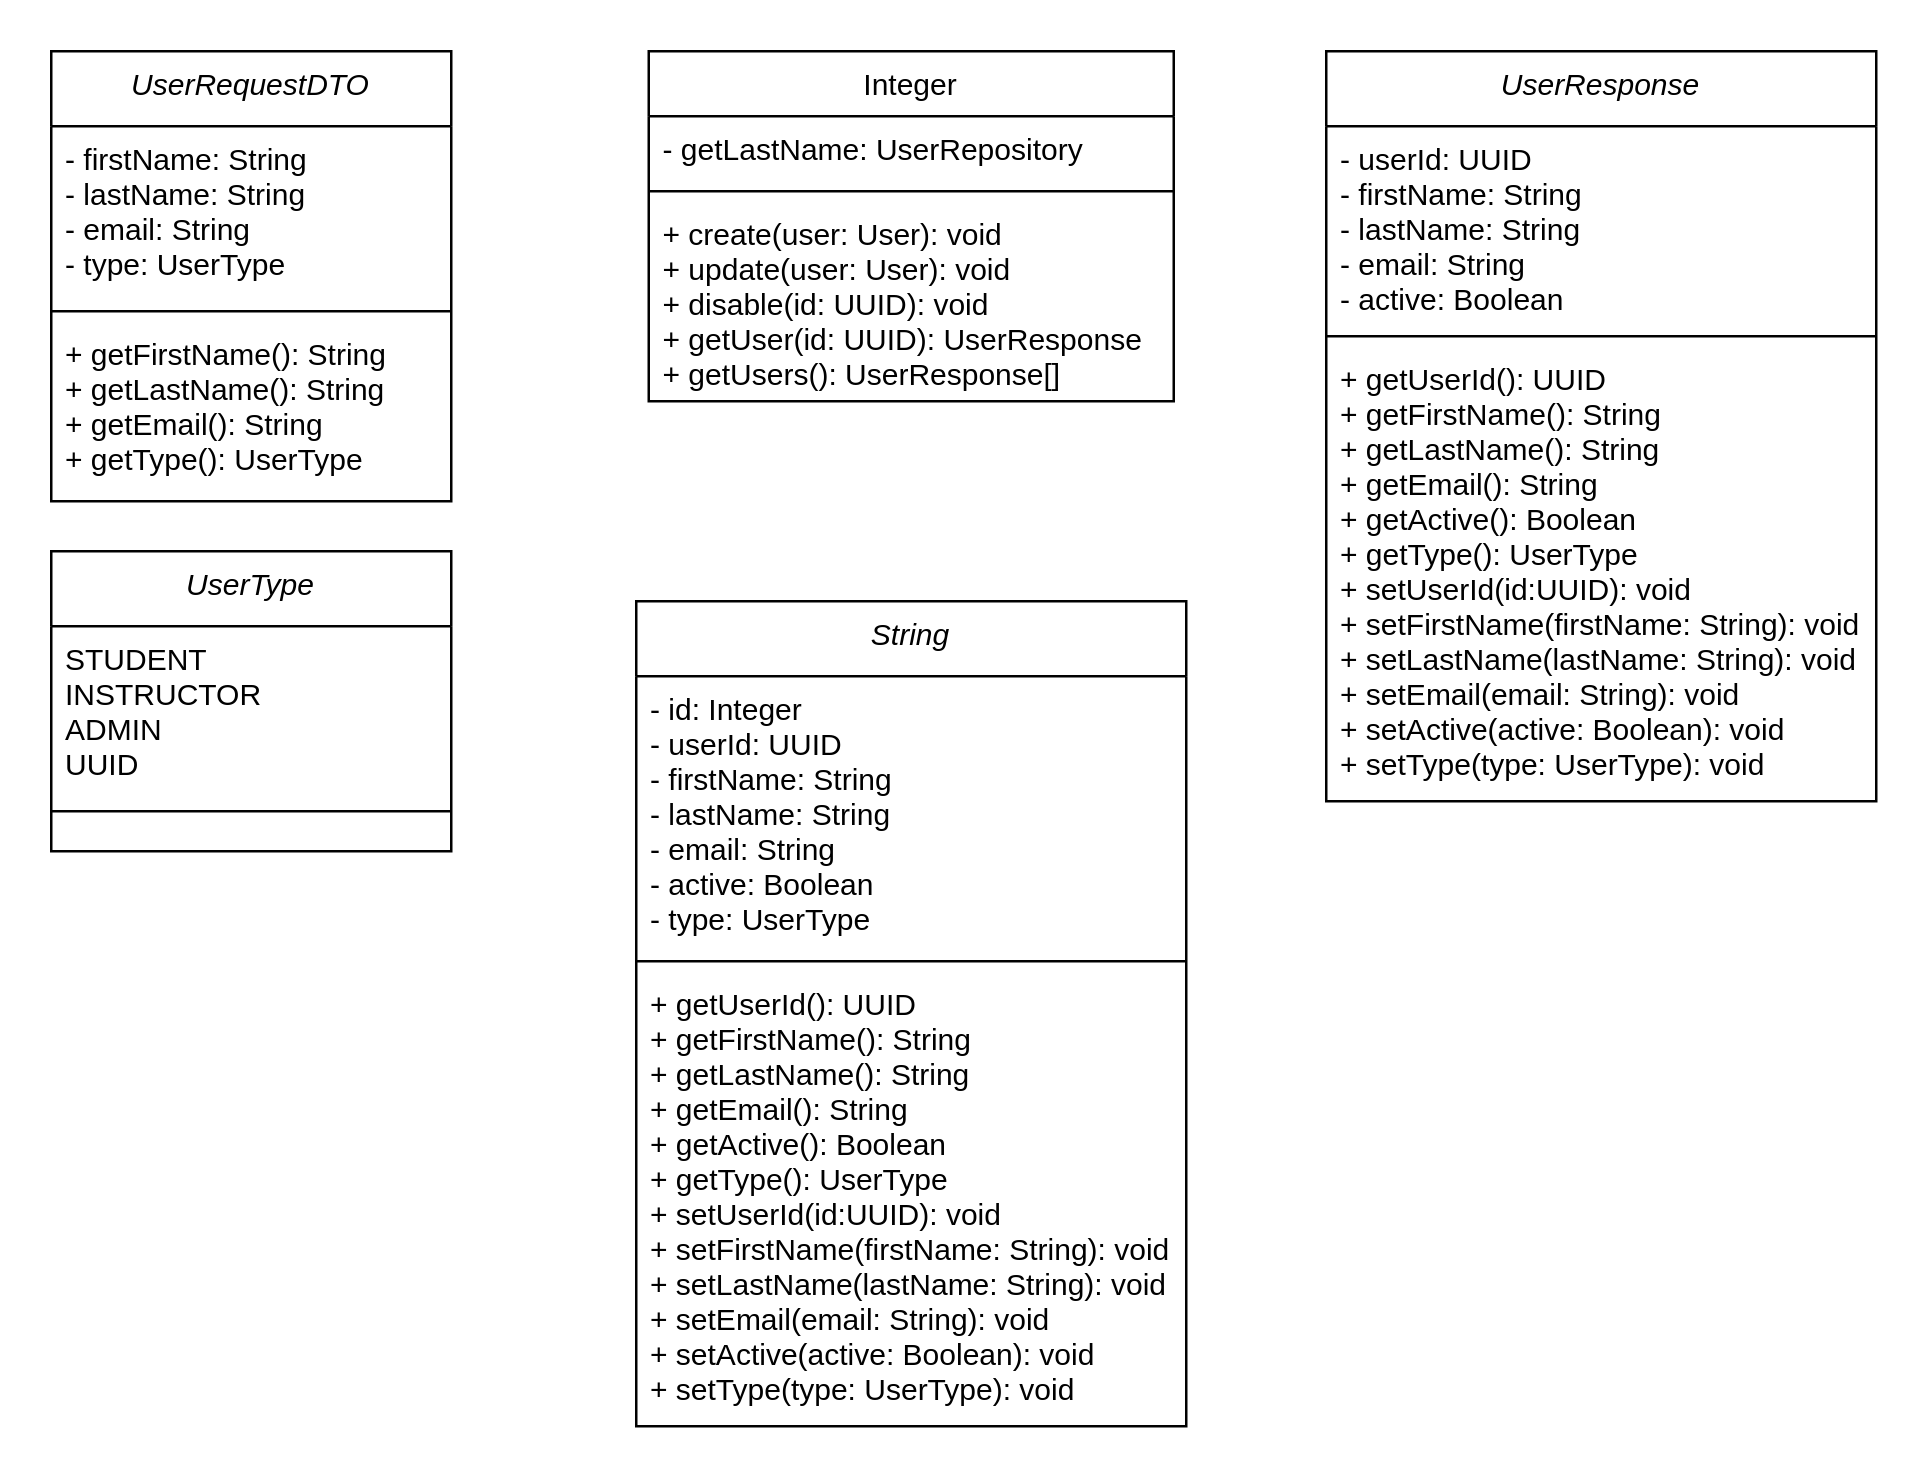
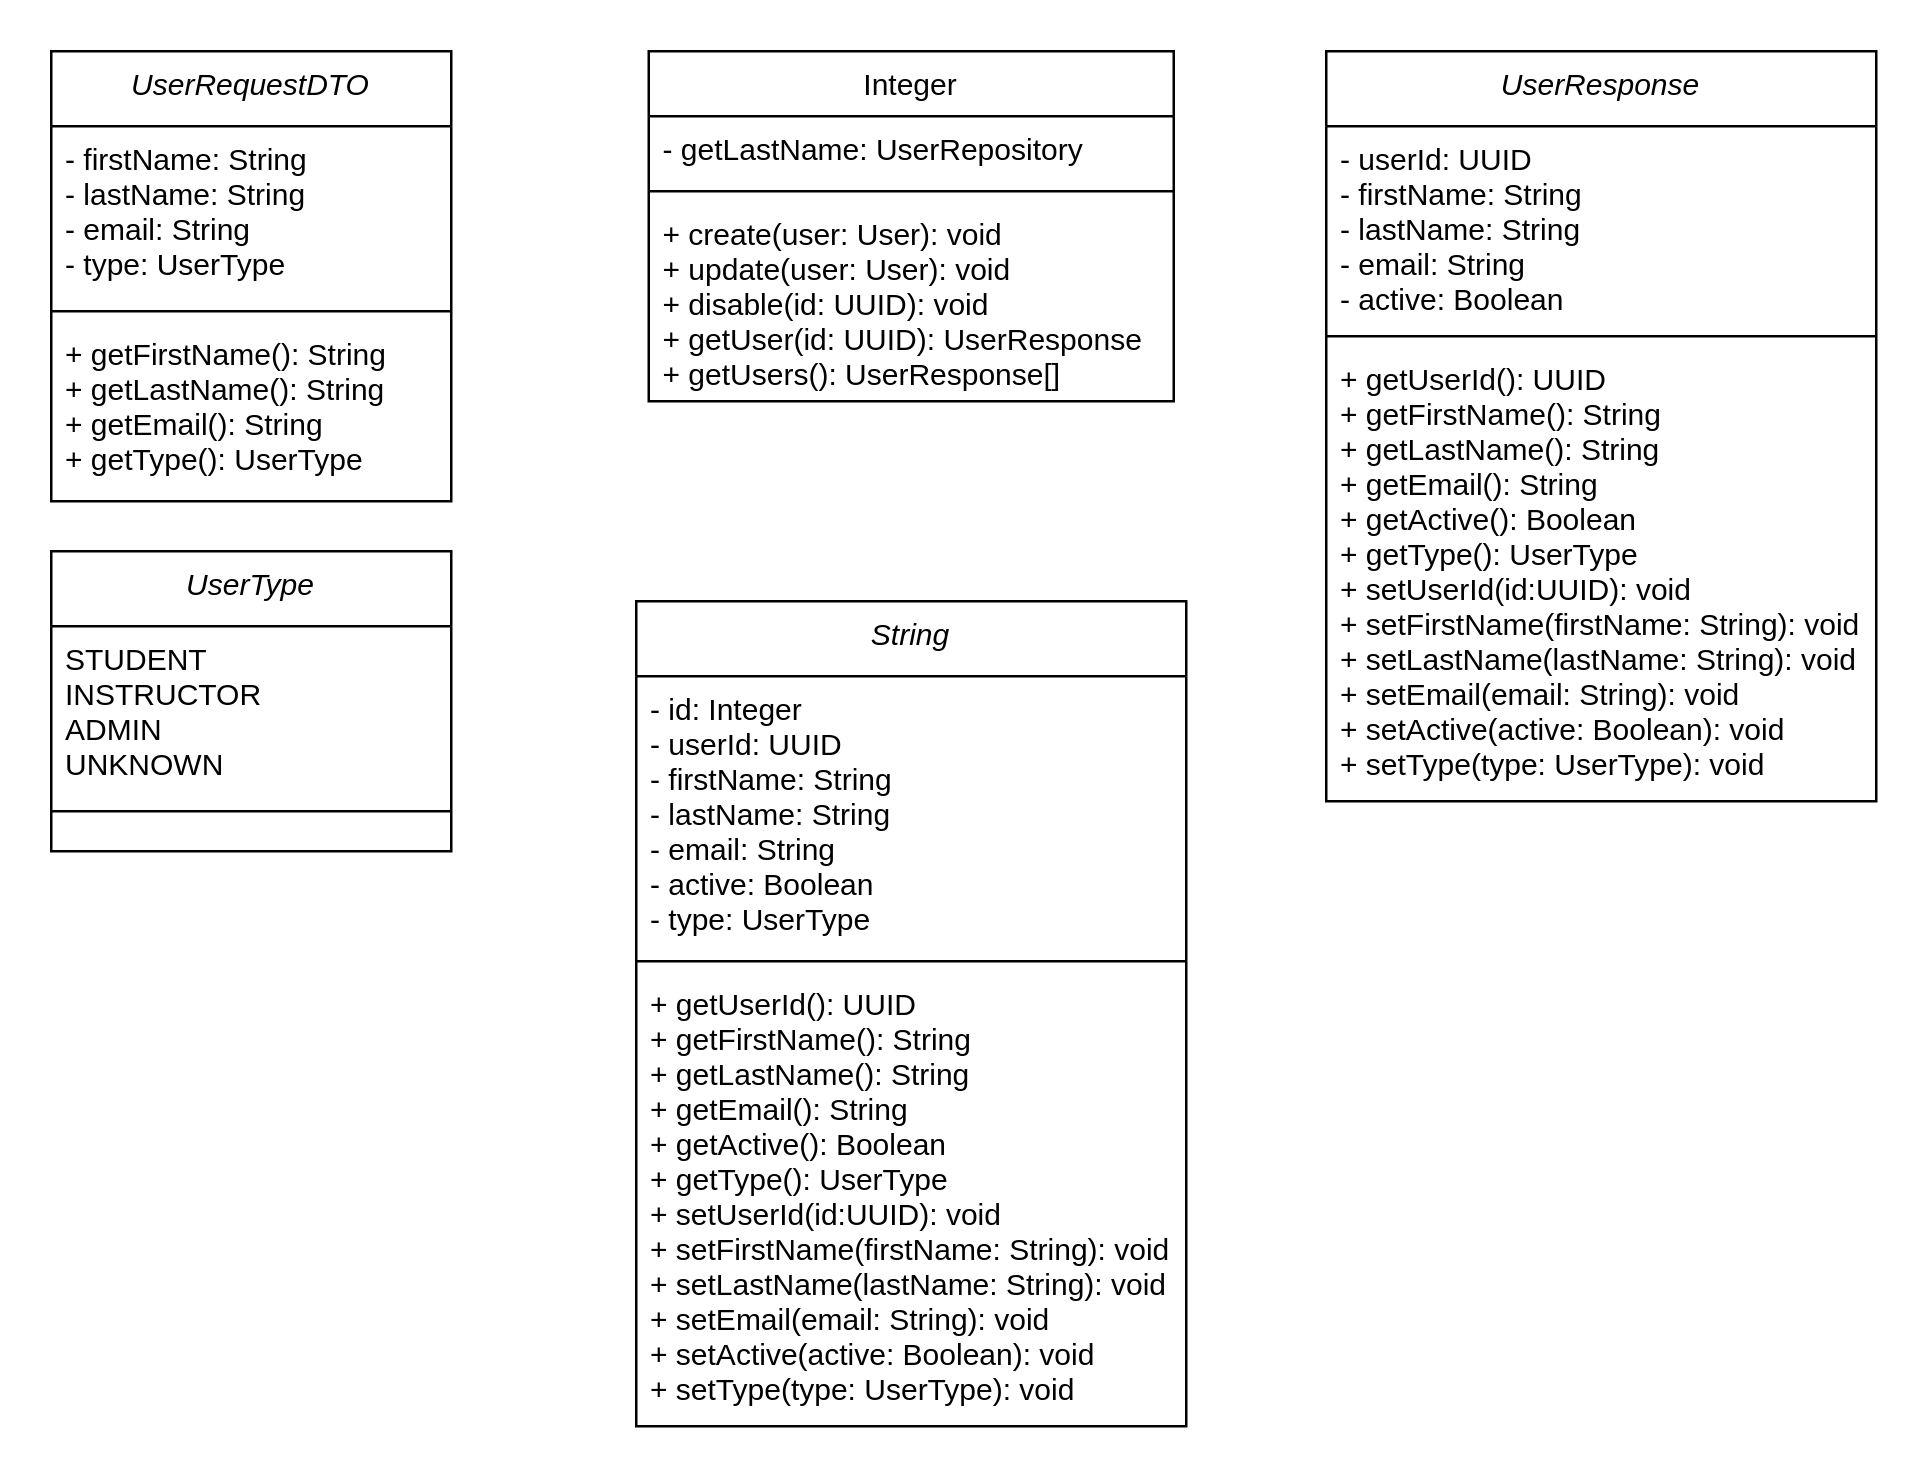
  <mxCell id="0" />
  <mxCell id="1" parent="0" />
  <mxCell id="2" value="String" style="swimlane;fontStyle=2;align=center;verticalAlign=top;childLayout=stackLayout;horizontal=1;startSize=30;horizontalStack=0;resizeParent=1;resizeLast=0;collapsible=1;marginBottom=0;rounded=0;shadow=0;strokeWidth=1;" parent="1" vertex="1"><mxGeometry x="254" y="240" width="220" height="330" as="geometry"><mxRectangle x="220" y="120" width="160" height="26" as="alternateBounds" /></mxGeometry></mxCell>
  <mxCell id="3" value="- id: Integer&#10;- userId: UUID&#10;- firstName: String&#10;- lastName: String&#10;- email: String&#10;- active: Boolean&#10;- type: UserType" style="text;align=left;verticalAlign=top;spacingLeft=4;spacingRight=4;overflow=hidden;rotatable=0;points=[[0,0.5],[1,0.5]];portConstraint=eastwest;" parent="2" vertex="1"><mxGeometry y="30" width="220" height="110" as="geometry" /></mxCell>
  <mxCell id="4" value="" style="line;html=1;strokeWidth=1;align=left;verticalAlign=middle;spacingTop=-1;spacingLeft=3;spacingRight=3;rotatable=0;labelPosition=right;points=[];portConstraint=eastwest;" parent="2" vertex="1"><mxGeometry y="140" width="220" height="8" as="geometry" /></mxCell>
  <mxCell id="5" value="+ getUserId(): UUID&#10;+ getFirstName(): String&#10;+ getLastName(): String&#10;+ getEmail(): String&#10;+ getActive(): Boolean&#10;+ getType(): UserType&#10;+ setUserId(id:UUID): void&#10;+ setFirstName(firstName: String): void&#10;+ setLastName(lastName: String): void&#10;+ setEmail(email: String): void&#10;+ setActive(active: Boolean): void&#10;+ setType(type: UserType): void" style="text;align=left;verticalAlign=top;spacingLeft=4;spacingRight=4;overflow=hidden;rotatable=0;points=[[0,0.5],[1,0.5]];portConstraint=eastwest;" vertex="1" parent="2"><mxGeometry y="148" width="220" height="182" as="geometry" /></mxCell>
  <mxCell id="6" value="Integer" style="swimlane;fontStyle=0;align=center;verticalAlign=top;childLayout=stackLayout;horizontal=1;startSize=26;horizontalStack=0;resizeParent=1;resizeLast=0;collapsible=1;marginBottom=0;rounded=0;shadow=0;strokeWidth=1;" parent="1" vertex="1"><mxGeometry x="259" y="20" width="210" height="140" as="geometry"><mxRectangle x="550" y="140" width="160" height="26" as="alternateBounds" /></mxGeometry></mxCell>
  <mxCell id="7" value="- getLastName: UserRepository" style="text;align=left;verticalAlign=top;spacingLeft=4;spacingRight=4;overflow=hidden;rotatable=0;points=[[0,0.5],[1,0.5]];portConstraint=eastwest;" vertex="1" parent="6"><mxGeometry y="26" width="210" height="26" as="geometry" /></mxCell>
  <mxCell id="8" value="" style="line;html=1;strokeWidth=1;align=left;verticalAlign=middle;spacingTop=-1;spacingLeft=3;spacingRight=3;rotatable=0;labelPosition=right;points=[];portConstraint=eastwest;" parent="6" vertex="1"><mxGeometry y="52" width="210" height="8" as="geometry" /></mxCell>
  <mxCell id="9" value="+ create(user: User): void&#10;+ update(user: User): void&#10;+ disable(id: UUID): void&#10;+ getUser(id: UUID): UserResponse&#10;+ getUsers(): UserResponse[]" style="text;align=left;verticalAlign=top;spacingLeft=4;spacingRight=4;overflow=hidden;rotatable=0;points=[[0,0.5],[1,0.5]];portConstraint=eastwest;" parent="6" vertex="1"><mxGeometry y="60" width="210" height="80" as="geometry" /></mxCell>
  <mxCell id="10" value="UserResponse" style="swimlane;fontStyle=2;align=center;verticalAlign=top;childLayout=stackLayout;horizontal=1;startSize=30;horizontalStack=0;resizeParent=1;resizeLast=0;collapsible=1;marginBottom=0;rounded=0;shadow=0;strokeWidth=1;" parent="1" vertex="1"><mxGeometry x="530" y="20" width="220" height="300" as="geometry"><mxRectangle x="220" y="120" width="160" height="26" as="alternateBounds" /></mxGeometry></mxCell>
  <mxCell id="11" value="- userId: UUID&#10;- firstName: String&#10;- lastName: String&#10;- email: String&#10;- active: Boolean" style="text;align=left;verticalAlign=top;spacingLeft=4;spacingRight=4;overflow=hidden;rotatable=0;points=[[0,0.5],[1,0.5]];portConstraint=eastwest;" parent="10" vertex="1"><mxGeometry y="30" width="220" height="80" as="geometry" /></mxCell>
  <mxCell id="12" value="" style="line;html=1;strokeWidth=1;align=left;verticalAlign=middle;spacingTop=-1;spacingLeft=3;spacingRight=3;rotatable=0;labelPosition=right;points=[];portConstraint=eastwest;" parent="10" vertex="1"><mxGeometry y="110" width="220" height="8" as="geometry" /></mxCell>
  <mxCell id="13" value="+ getUserId(): UUID&#10;+ getFirstName(): String&#10;+ getLastName(): String&#10;+ getEmail(): String&#10;+ getActive(): Boolean&#10;+ getType(): UserType&#10;+ setUserId(id:UUID): void&#10;+ setFirstName(firstName: String): void&#10;+ setLastName(lastName: String): void&#10;+ setEmail(email: String): void&#10;+ setActive(active: Boolean): void&#10;+ setType(type: UserType): void" style="text;align=left;verticalAlign=top;spacingLeft=4;spacingRight=4;overflow=hidden;rotatable=0;points=[[0,0.5],[1,0.5]];portConstraint=eastwest;" parent="10" vertex="1"><mxGeometry y="118" width="220" height="182" as="geometry" /></mxCell>
  <mxCell id="14" value="UserRequestDTO" style="swimlane;fontStyle=2;align=center;verticalAlign=top;childLayout=stackLayout;horizontal=1;startSize=30;horizontalStack=0;resizeParent=1;resizeLast=0;collapsible=1;marginBottom=0;rounded=0;shadow=0;strokeWidth=1;" parent="1" vertex="1"><mxGeometry x="20" y="20" width="160" height="180" as="geometry"><mxRectangle x="220" y="120" width="160" height="26" as="alternateBounds" /></mxGeometry></mxCell>
  <mxCell id="15" value="- firstName: String&#10;- lastName: String&#10;- email: String&#10;- type: UserType" style="text;align=left;verticalAlign=top;spacingLeft=4;spacingRight=4;overflow=hidden;rotatable=0;points=[[0,0.5],[1,0.5]];portConstraint=eastwest;" parent="14" vertex="1"><mxGeometry y="30" width="160" height="70" as="geometry" /></mxCell>
  <mxCell id="16" value="" style="line;html=1;strokeWidth=1;align=left;verticalAlign=middle;spacingTop=-1;spacingLeft=3;spacingRight=3;rotatable=0;labelPosition=right;points=[];portConstraint=eastwest;" parent="14" vertex="1"><mxGeometry y="100" width="160" height="8" as="geometry" /></mxCell>
  <mxCell id="17" value="+ getFirstName(): String&#10;+ getLastName(): String&#10;+ getEmail(): String&#10;+ getType(): UserType" style="text;align=left;verticalAlign=top;spacingLeft=4;spacingRight=4;overflow=hidden;rotatable=0;points=[[0,0.5],[1,0.5]];portConstraint=eastwest;" parent="14" vertex="1"><mxGeometry y="108" width="160" height="72" as="geometry" /></mxCell>
  <mxCell id="18" value="UserType" style="swimlane;fontStyle=2;align=center;verticalAlign=top;childLayout=stackLayout;horizontal=1;startSize=30;horizontalStack=0;resizeParent=1;resizeLast=0;collapsible=1;marginBottom=0;rounded=0;shadow=0;strokeWidth=1;" parent="1" vertex="1"><mxGeometry x="20" y="220" width="160" height="120" as="geometry"><mxRectangle x="220" y="120" width="160" height="26" as="alternateBounds" /></mxGeometry></mxCell>
- <mxCell id="19" value="STUDENT&#10;INSTRUCTOR&#10;ADMIN&#10;UUID" style="text;align=left;verticalAlign=top;spacingLeft=4;spacingRight=4;overflow=hidden;rotatable=0;points=[[0,0.5],[1,0.5]];portConstraint=eastwest;" parent="18" vertex="1"><mxGeometry y="30" width="160" height="70" as="geometry" /></mxCell>
+ <mxCell id="19" value="STUDENT&#10;INSTRUCTOR&#10;ADMIN&#10;UNKNOWN" style="text;align=left;verticalAlign=top;spacingLeft=4;spacingRight=4;overflow=hidden;rotatable=0;points=[[0,0.5],[1,0.5]];portConstraint=eastwest;" parent="18" vertex="1"><mxGeometry y="30" width="160" height="70" as="geometry" /></mxCell>
  <mxCell id="20" value="" style="line;html=1;strokeWidth=1;align=left;verticalAlign=middle;spacingTop=-1;spacingLeft=3;spacingRight=3;rotatable=0;labelPosition=right;points=[];portConstraint=eastwest;" parent="18" vertex="1"><mxGeometry y="100" width="160" height="8" as="geometry" /></mxCell>
